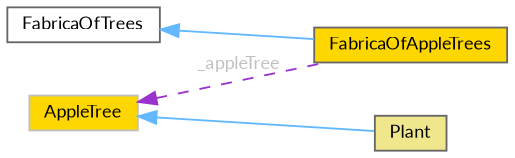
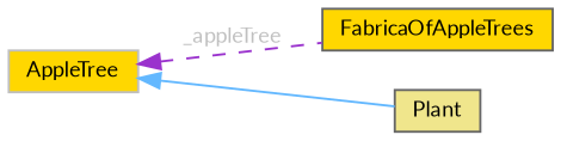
  digraph {
    fontname=Lato
    rankdir=LR
    node [color=gray40 fillcolor=gold fontname=Lato fontsize=10 shape=box style=filled]
    edge [color=steelblue1 dir=back fontname=Lato fontsize=10 labelfontname=Helvetica labelfontsize=10 style=solid]
    n1 [fontcolor=black height=0.2 label=FabricaOfAppleTrees width=0.4]
-   n2 [fillcolor=white height=0.2 label=FabricaOfTrees width=0.4]
    n3 [color=grey75 height=0.2 label=AppleTree width=0.4]
    n4 [fillcolor=khaki height=0.2 label=Plant width=0.4]
-   n2 -> n1
    n3 -> n1 [color=darkorchid3 fontcolor=grey label=" _appleTree" style=dashed]
    n3 -> n4
  }
